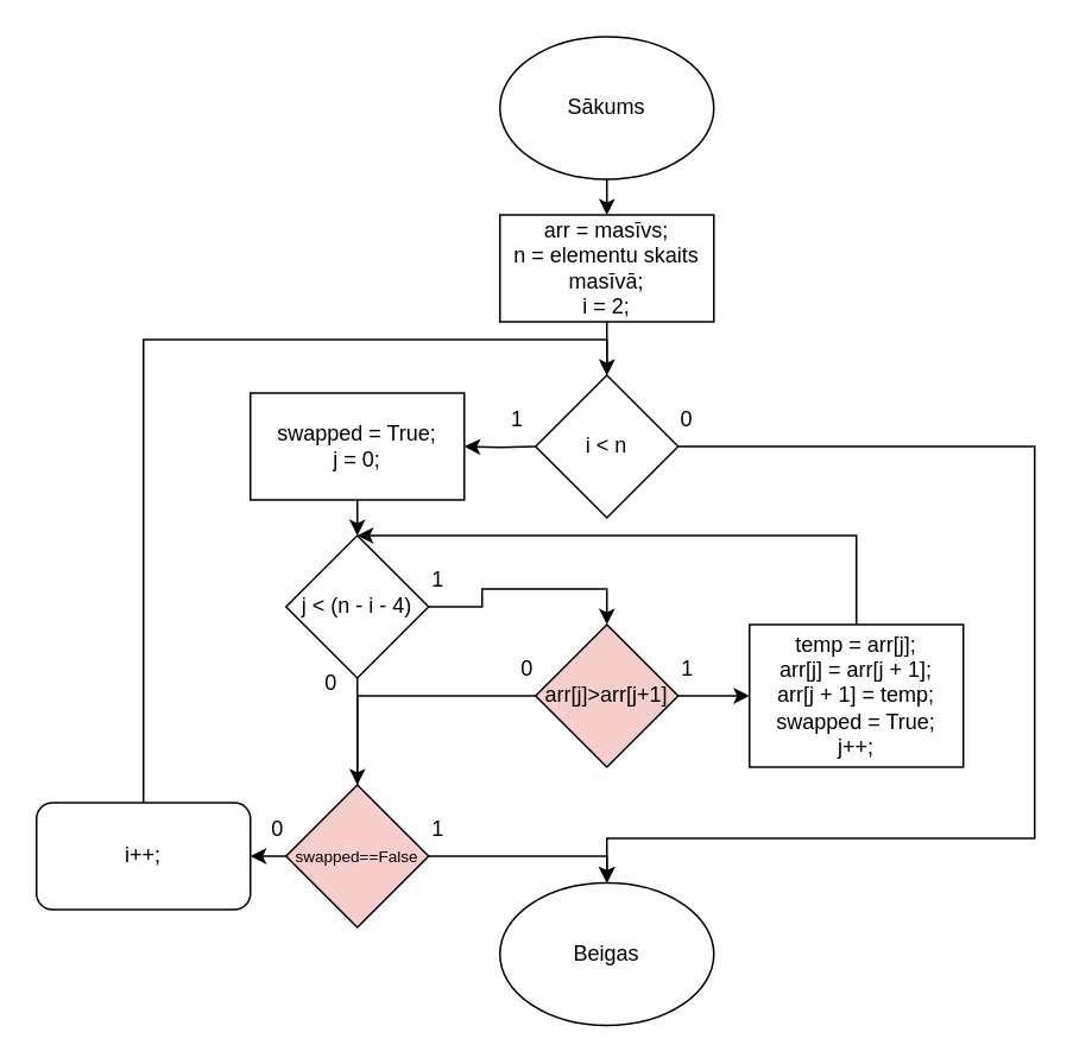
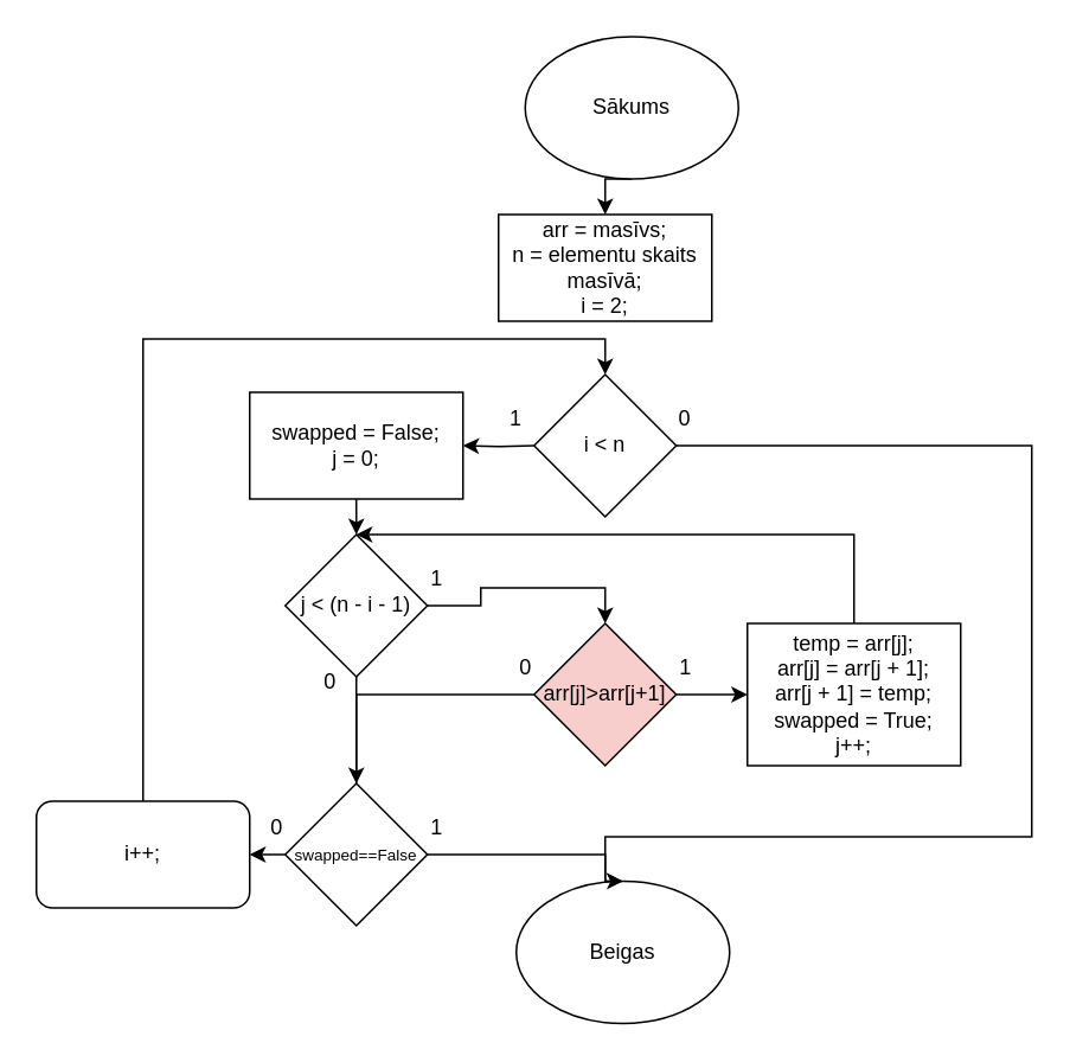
  <mxCell id="0" />
  <mxCell id="1" parent="0" />
  <mxCell id="2" style="edgeStyle=orthogonalEdgeStyle;rounded=0;orthogonalLoop=1;jettySize=auto;html=1;exitX=0.5;exitY=1;exitDx=0;exitDy=0;" edge="1" parent="1" source="3"><mxGeometry relative="1" as="geometry"><mxPoint x="340" y="120" as="targetPoint" /></mxGeometry></mxCell>
- <mxCell id="3" value="Sākums" style="ellipse;whiteSpace=wrap;html=1;" vertex="1" parent="1"><mxGeometry x="280" y="20" width="120" height="80" as="geometry" /></mxCell>
- <mxCell id="4" style="edgeStyle=orthogonalEdgeStyle;rounded=0;orthogonalLoop=1;jettySize=auto;html=1;exitX=0.5;exitY=1;exitDx=0;exitDy=0;entryX=0.5;entryY=0;entryDx=0;entryDy=0;" edge="1" parent="1" source="5" target="8"><mxGeometry relative="1" as="geometry"><mxPoint x="340" y="200" as="targetPoint" /></mxGeometry></mxCell>
+ <mxCell id="3" value="Sākums" style="ellipse;whiteSpace=wrap;html=1;" vertex="1" parent="1"><mxGeometry x="295" y="20" width="120" height="80" as="geometry" /></mxCell>
  <mxCell id="5" value="&lt;div&gt;arr = masīvs;&lt;br&gt;&lt;/div&gt;&lt;div&gt;n = elementu skaits masīvā;&lt;/div&gt;&lt;div&gt;i = 2;&lt;br&gt;&lt;/div&gt;" style="rounded=0;whiteSpace=wrap;html=1;" vertex="1" parent="1"><mxGeometry x="280" y="120" width="120" height="60" as="geometry" /></mxCell>
  <mxCell id="6" style="edgeStyle=orthogonalEdgeStyle;rounded=0;orthogonalLoop=1;jettySize=auto;html=1;exitX=0;exitY=0.5;exitDx=0;exitDy=0;" edge="1" parent="1"><mxGeometry relative="1" as="geometry"><mxPoint x="260" y="250" as="targetPoint" /><mxPoint x="300" y="250" as="sourcePoint" /></mxGeometry></mxCell>
  <mxCell id="7" style="edgeStyle=orthogonalEdgeStyle;rounded=0;orthogonalLoop=1;jettySize=auto;html=1;exitX=1;exitY=0.5;exitDx=0;exitDy=0;entryX=0.5;entryY=0;entryDx=0;entryDy=0;" edge="1" parent="1" target="9"><mxGeometry relative="1" as="geometry"><mxPoint x="380" y="250" as="sourcePoint" /><Array as="points"><mxPoint x="580" y="250" /><mxPoint x="580" y="470" /><mxPoint x="340" y="470" /></Array></mxGeometry></mxCell>
  <mxCell id="8" value="i &amp;lt; n" style="rhombus;whiteSpace=wrap;html=1;" vertex="1" parent="1"><mxGeometry x="300" y="210" width="80" height="80" as="geometry" /></mxCell>
- <mxCell id="9" value="&lt;div&gt;Beigas&lt;/div&gt;" style="ellipse;whiteSpace=wrap;html=1;" vertex="1" parent="1"><mxGeometry x="280" y="495" width="120" height="80" as="geometry" /></mxCell>
+ <mxCell id="9" value="&lt;div&gt;Beigas&lt;/div&gt;" style="ellipse;whiteSpace=wrap;html=1;" vertex="1" parent="1"><mxGeometry x="290" y="495" width="120" height="80" as="geometry" /></mxCell>
  <mxCell id="10" value="0" style="text;html=1;align=center;verticalAlign=middle;whiteSpace=wrap;rounded=0;" vertex="1" parent="1"><mxGeometry x="360" y="220" width="50" height="30" as="geometry" /></mxCell>
  <mxCell id="11" value="&lt;div&gt;1&lt;/div&gt;" style="text;html=1;align=center;verticalAlign=middle;whiteSpace=wrap;rounded=0;" vertex="1" parent="1"><mxGeometry x="260" y="220" width="60" height="30" as="geometry" /></mxCell>
  <mxCell id="12" style="edgeStyle=orthogonalEdgeStyle;rounded=0;orthogonalLoop=1;jettySize=auto;html=1;exitX=0.5;exitY=1;exitDx=0;exitDy=0;" edge="1" parent="1" source="13"><mxGeometry relative="1" as="geometry"><mxPoint x="200" y="300" as="targetPoint" /></mxGeometry></mxCell>
- <mxCell id="13" value="&lt;div&gt;swapped = True;&lt;/div&gt;&lt;div&gt;j = 0;&lt;br&gt;&lt;/div&gt;" style="rounded=0;whiteSpace=wrap;html=1;" vertex="1" parent="1"><mxGeometry x="140" y="220" width="120" height="60" as="geometry" /></mxCell>
+ <mxCell id="13" value="&lt;div&gt;swapped = False;&lt;/div&gt;&lt;div&gt;j = 0;&lt;br&gt;&lt;/div&gt;" style="rounded=0;whiteSpace=wrap;html=1;" vertex="1" parent="1"><mxGeometry x="140" y="220" width="120" height="60" as="geometry" /></mxCell>
  <mxCell id="14" style="edgeStyle=orthogonalEdgeStyle;rounded=0;orthogonalLoop=1;jettySize=auto;html=1;exitX=1;exitY=0.5;exitDx=0;exitDy=0;entryX=0.5;entryY=0;entryDx=0;entryDy=0;" edge="1" parent="1" source="15" target="19"><mxGeometry relative="1" as="geometry"><Array as="points"><mxPoint x="270" y="340" /><mxPoint x="270" y="330" /><mxPoint x="340" y="330" /></Array></mxGeometry></mxCell>
- <mxCell id="15" value="j &amp;lt; (n - i - 4)" style="rhombus;whiteSpace=wrap;html=1;" vertex="1" parent="1"><mxGeometry x="160" y="300" width="80" height="80" as="geometry" /></mxCell>
+ <mxCell id="15" value="j &amp;lt; (n - i - 1)" style="rhombus;whiteSpace=wrap;html=1;" vertex="1" parent="1"><mxGeometry x="160" y="300" width="80" height="80" as="geometry" /></mxCell>
  <mxCell id="16" value="1" style="text;html=1;align=center;verticalAlign=middle;resizable=0;points=[];autosize=1;strokeColor=none;fillColor=none;" vertex="1" parent="1"><mxGeometry x="230" y="310" width="30" height="30" as="geometry" /></mxCell>
  <mxCell id="17" style="edgeStyle=orthogonalEdgeStyle;rounded=0;orthogonalLoop=1;jettySize=auto;html=1;exitX=1;exitY=0.5;exitDx=0;exitDy=0;" edge="1" parent="1" source="19"><mxGeometry relative="1" as="geometry"><mxPoint x="420" y="390" as="targetPoint" /></mxGeometry></mxCell>
  <mxCell id="18" style="edgeStyle=orthogonalEdgeStyle;rounded=0;orthogonalLoop=1;jettySize=auto;html=1;exitX=0;exitY=0.5;exitDx=0;exitDy=0;entryX=0.5;entryY=0;entryDx=0;entryDy=0;" edge="1" parent="1" source="19" target="23"><mxGeometry relative="1" as="geometry" /></mxCell>
  <mxCell id="19" value="&lt;font&gt;arr[j]&amp;gt;arr[j+1]&lt;/font&gt;" style="rhombus;whiteSpace=wrap;html=1;fillColor=#f8cecc;" vertex="1" parent="1"><mxGeometry x="300" y="350" width="80" height="80" as="geometry" /></mxCell>
  <mxCell id="20" style="edgeStyle=orthogonalEdgeStyle;rounded=0;orthogonalLoop=1;jettySize=auto;html=1;exitX=0.5;exitY=1;exitDx=0;exitDy=0;entryX=0.5;entryY=0;entryDx=0;entryDy=0;endArrow=none;" edge="1" parent="1" source="15" target="23"><mxGeometry relative="1" as="geometry"><mxPoint x="200" y="400" as="targetPoint" /></mxGeometry></mxCell>
  <mxCell id="21" style="edgeStyle=orthogonalEdgeStyle;rounded=0;orthogonalLoop=1;jettySize=auto;html=1;exitX=1;exitY=0.5;exitDx=0;exitDy=0;entryX=0.5;entryY=0;entryDx=0;entryDy=0;" edge="1" parent="1" source="23" target="9"><mxGeometry relative="1" as="geometry"><Array as="points"><mxPoint x="340" y="480" /></Array></mxGeometry></mxCell>
  <mxCell id="22" style="edgeStyle=orthogonalEdgeStyle;rounded=0;orthogonalLoop=1;jettySize=auto;html=1;exitX=0;exitY=0.5;exitDx=0;exitDy=0;entryX=1;entryY=0.5;entryDx=0;entryDy=0;" edge="1" parent="1" source="23" target="32"><mxGeometry relative="1" as="geometry" /></mxCell>
- <mxCell id="23" value="&lt;font style=&quot;font-size: 9px;&quot;&gt;swapped==False&lt;/font&gt;" style="rhombus;whiteSpace=wrap;html=1;fillColor=#f8cecc;" vertex="1" parent="1"><mxGeometry x="160" y="440" width="80" height="80" as="geometry" /></mxCell>
+ <mxCell id="23" value="&lt;font style=&quot;font-size: 9px;&quot;&gt;swapped==False&lt;/font&gt;" style="rhombus;whiteSpace=wrap;html=1;" vertex="1" parent="1"><mxGeometry x="160" y="440" width="80" height="80" as="geometry" /></mxCell>
  <mxCell id="24" value="1" style="text;html=1;align=center;verticalAlign=middle;resizable=0;points=[];autosize=1;strokeColor=none;fillColor=none;" vertex="1" parent="1"><mxGeometry x="230" y="450" width="30" height="30" as="geometry" /></mxCell>
  <mxCell id="25" value="0" style="text;html=1;align=center;verticalAlign=middle;resizable=0;points=[];autosize=1;strokeColor=none;fillColor=none;" vertex="1" parent="1"><mxGeometry x="280" y="360" width="30" height="30" as="geometry" /></mxCell>
  <mxCell id="26" value="1" style="text;html=1;align=center;verticalAlign=middle;resizable=0;points=[];autosize=1;strokeColor=none;fillColor=none;" vertex="1" parent="1"><mxGeometry x="370" y="360" width="30" height="30" as="geometry" /></mxCell>
  <mxCell id="27" style="edgeStyle=orthogonalEdgeStyle;rounded=0;orthogonalLoop=1;jettySize=auto;html=1;exitX=0.5;exitY=0;exitDx=0;exitDy=0;entryX=0.5;entryY=0;entryDx=0;entryDy=0;" edge="1" parent="1" source="28" target="15"><mxGeometry relative="1" as="geometry"><Array as="points"><mxPoint x="480" y="300" /></Array></mxGeometry></mxCell>
  <mxCell id="28" value="&lt;div&gt;&lt;font&gt;temp = arr[j];&lt;/font&gt;&lt;/div&gt;&lt;div&gt;&lt;font&gt;arr[j] = arr[j + &lt;span class=&quot;hljs-number&quot;&gt;1&lt;/span&gt;];&lt;/font&gt;&lt;/div&gt;&lt;div&gt;&lt;font&gt;arr[j + &lt;span class=&quot;hljs-number&quot;&gt;1&lt;/span&gt;] = temp;   &lt;/font&gt;&lt;/div&gt;&lt;div&gt;&lt;font&gt;swapped = True;&lt;/font&gt;&lt;/div&gt;&lt;div&gt;&lt;font&gt;j++;&lt;br&gt;&lt;/font&gt;&lt;/div&gt;" style="rounded=0;whiteSpace=wrap;html=1;" vertex="1" parent="1"><mxGeometry x="420" y="350" width="120" height="80" as="geometry" /></mxCell>
  <mxCell id="29" value="0" style="text;html=1;align=center;verticalAlign=middle;resizable=0;points=[];autosize=1;strokeColor=none;fillColor=none;" vertex="1" parent="1"><mxGeometry x="170" y="368" width="30" height="30" as="geometry" /></mxCell>
  <mxCell id="30" value="0" style="text;html=1;align=center;verticalAlign=middle;resizable=0;points=[];autosize=1;strokeColor=none;fillColor=none;" vertex="1" parent="1"><mxGeometry x="140" y="450" width="30" height="30" as="geometry" /></mxCell>
- <mxCell id="31" style="edgeStyle=orthogonalEdgeStyle;rounded=0;orthogonalLoop=1;jettySize=auto;html=1;exitX=0.5;exitY=0;exitDx=0;exitDy=0;entryX=0.5;entryY=0;entryDx=0;entryDy=0;endArrow=open;" edge="1" parent="1" source="32" target="8"><mxGeometry relative="1" as="geometry" /></mxCell>
+ <mxCell id="31" style="edgeStyle=orthogonalEdgeStyle;rounded=0;orthogonalLoop=1;jettySize=auto;html=1;exitX=0.5;exitY=0;exitDx=0;exitDy=0;entryX=0.5;entryY=0;entryDx=0;entryDy=0;" edge="1" parent="1" source="32" target="8"><mxGeometry relative="1" as="geometry" /></mxCell>
  <mxCell id="32" value="i++;" style="whiteSpace=wrap;html=1;rounded=1;" vertex="1" parent="1"><mxGeometry x="20" y="450" width="120" height="60" as="geometry" /></mxCell>
